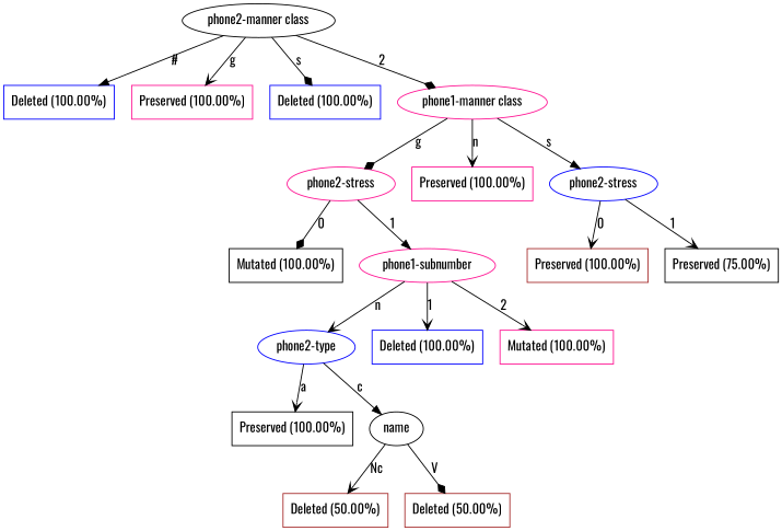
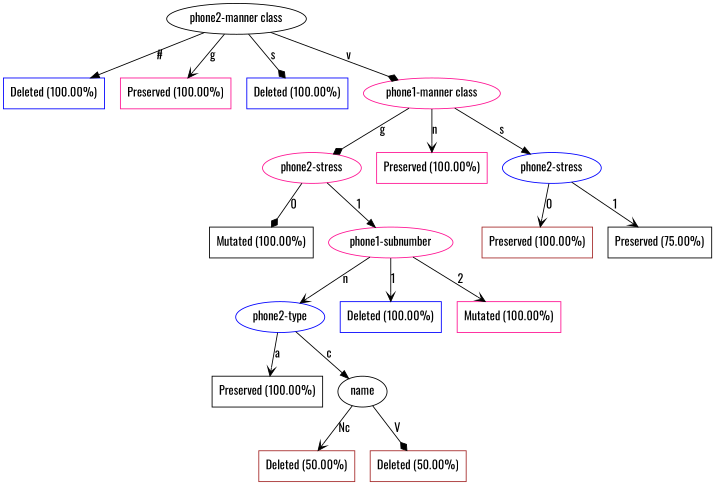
  digraph {
    fontname=Oswald
    node [color=deeppink fontname=Oswald shape=box]
    edge [arrowhead=vee fontname=Oswald]
    n1 [color=black label="phone2-manner class" shape=ellipse]
    n2 [color=blue label="Deleted (100.00%)"]
    n3 [label="Preserved (100.00%)"]
    n4 [color=blue label="Deleted (100.00%)"]
    n5 [label="phone1-manner class" shape=ellipse]
    n6 [color=blue label="phone2-type" shape=ellipse]
    n7 [color=black label="Preserved (100.00%)"]
    n8 [color=black label=name shape=ellipse]
    n9 [label="phone2-stress" shape=ellipse]
    n10 [label="Preserved (100.00%)"]
    n11 [color=blue label="phone2-stress" shape=ellipse]
    n12 [color=brown label="Deleted (50.00%)"]
    n13 [color=brown label="Deleted (50.00%)"]
    n14 [color=black label="Mutated (100.00%)"]
    n15 [label="phone1-subnumber" shape=ellipse]
    n16 [color=brown label="Preserved (100.00%)"]
    n17 [color=black label="Preserved (75.00%)"]
    n18 [color=blue label="Deleted (100.00%)"]
    n19 [label="Mutated (100.00%)"]
    n1 -> n2 [arrowhead=normal label="#"]
    n1 -> n3 [label=g]
    n1 -> n4 [arrowhead=diamond label=s]
-   n1 -> n5 [arrowhead=diamond label=2]
+   n1 -> n5 [arrowhead=diamond label=v]
    n5 -> n9 [arrowhead=diamond label=g]
    n5 -> n10 [label=n]
    n5 -> n11 [arrowhead=normal label=s]
    n6 -> n7 [label=a]
    n6 -> n8 [arrowhead=normal label=c]
    n8 -> n12 [label=Nc]
    n8 -> n13 [arrowhead=diamond label=V]
    n9 -> n14 [arrowhead=diamond label=0]
    n9 -> n15 [arrowhead=normal label=1]
    n11 -> n16 [label=0]
    n11 -> n17 [label=1]
    n15 -> n6 [label=n]
    n15 -> n18 [label=1]
    n15 -> n19 [label=2]
  }
